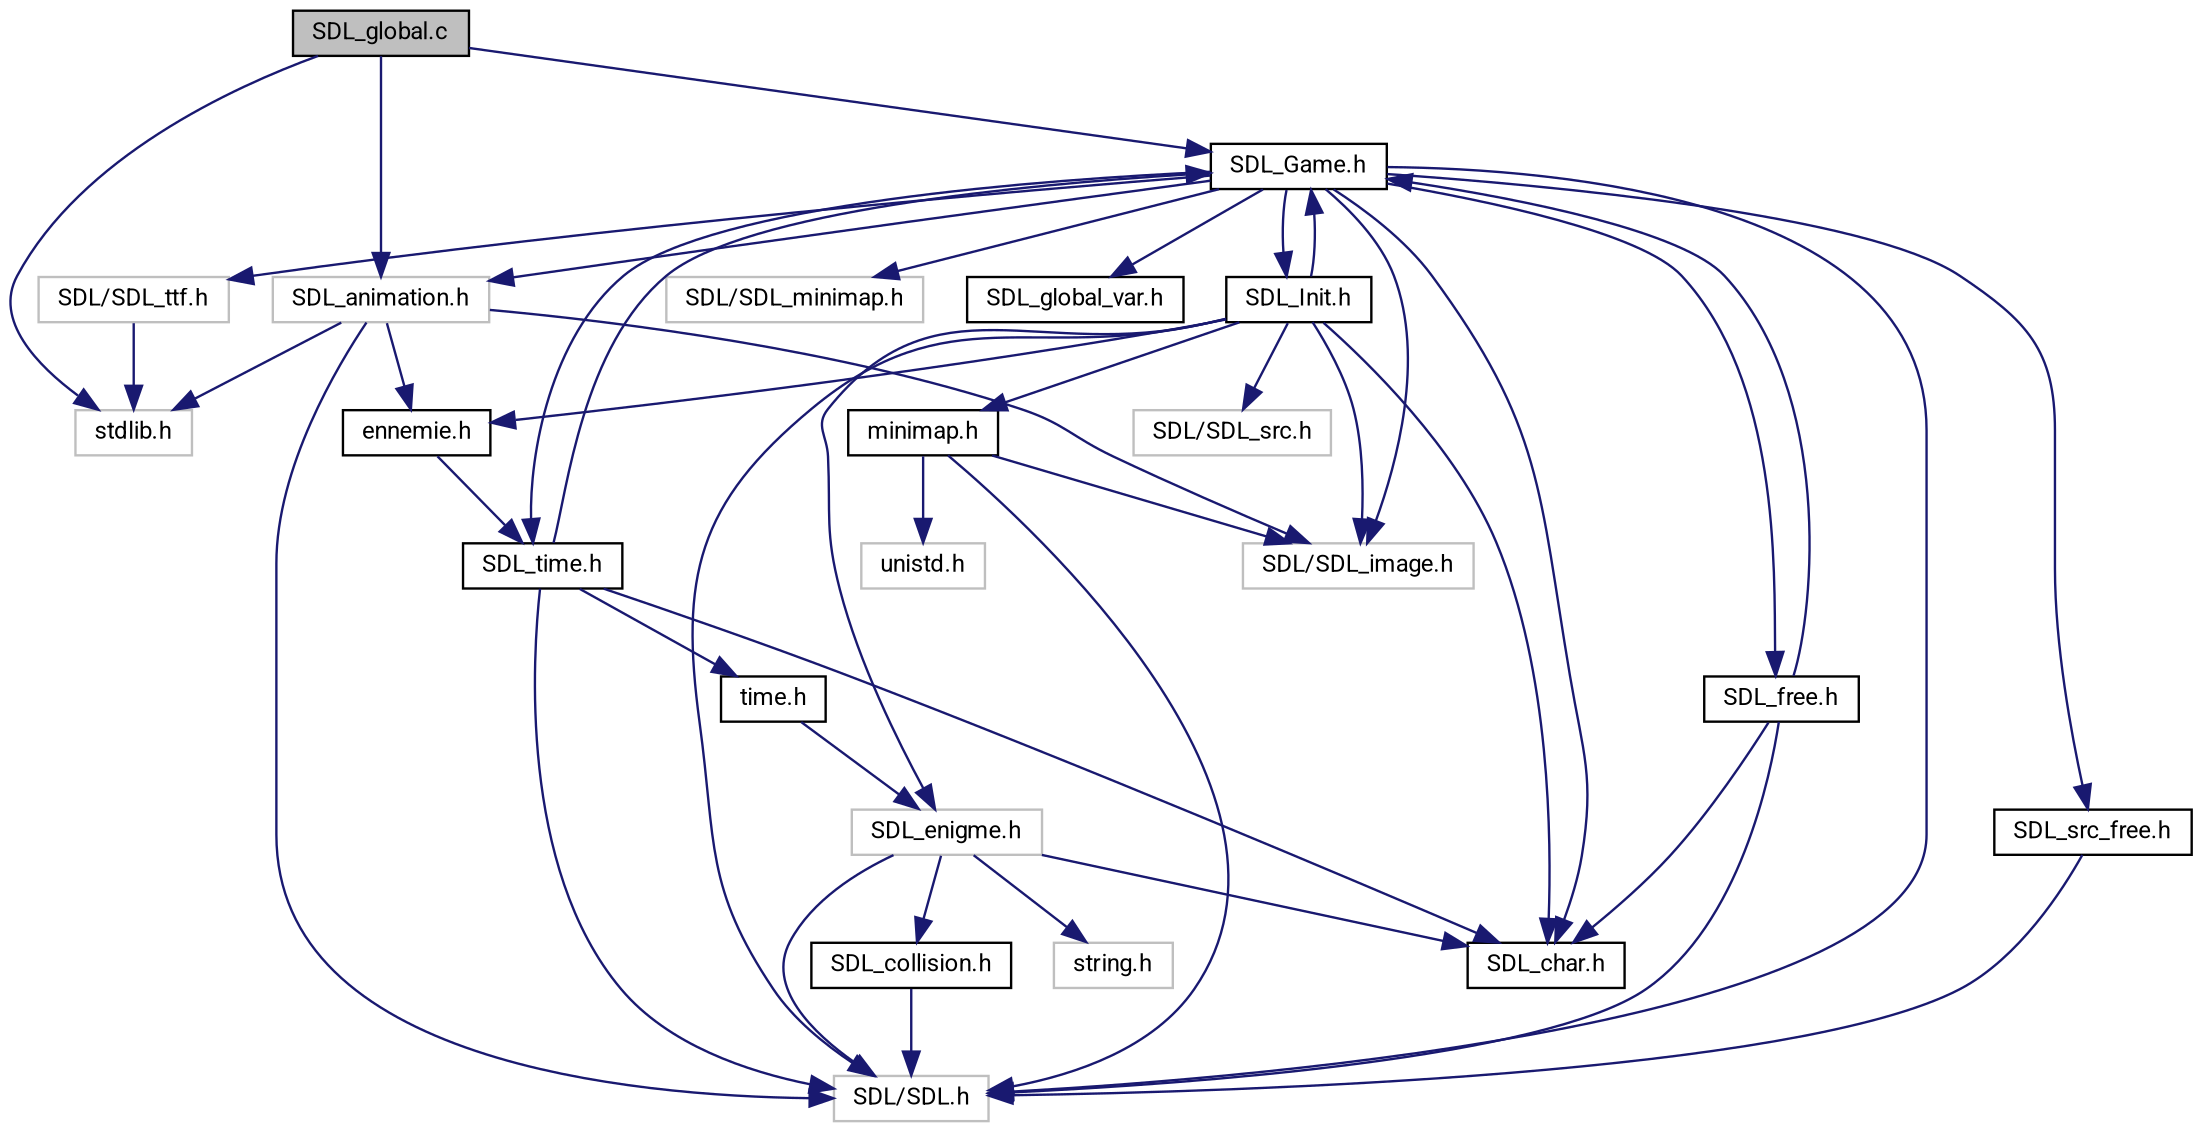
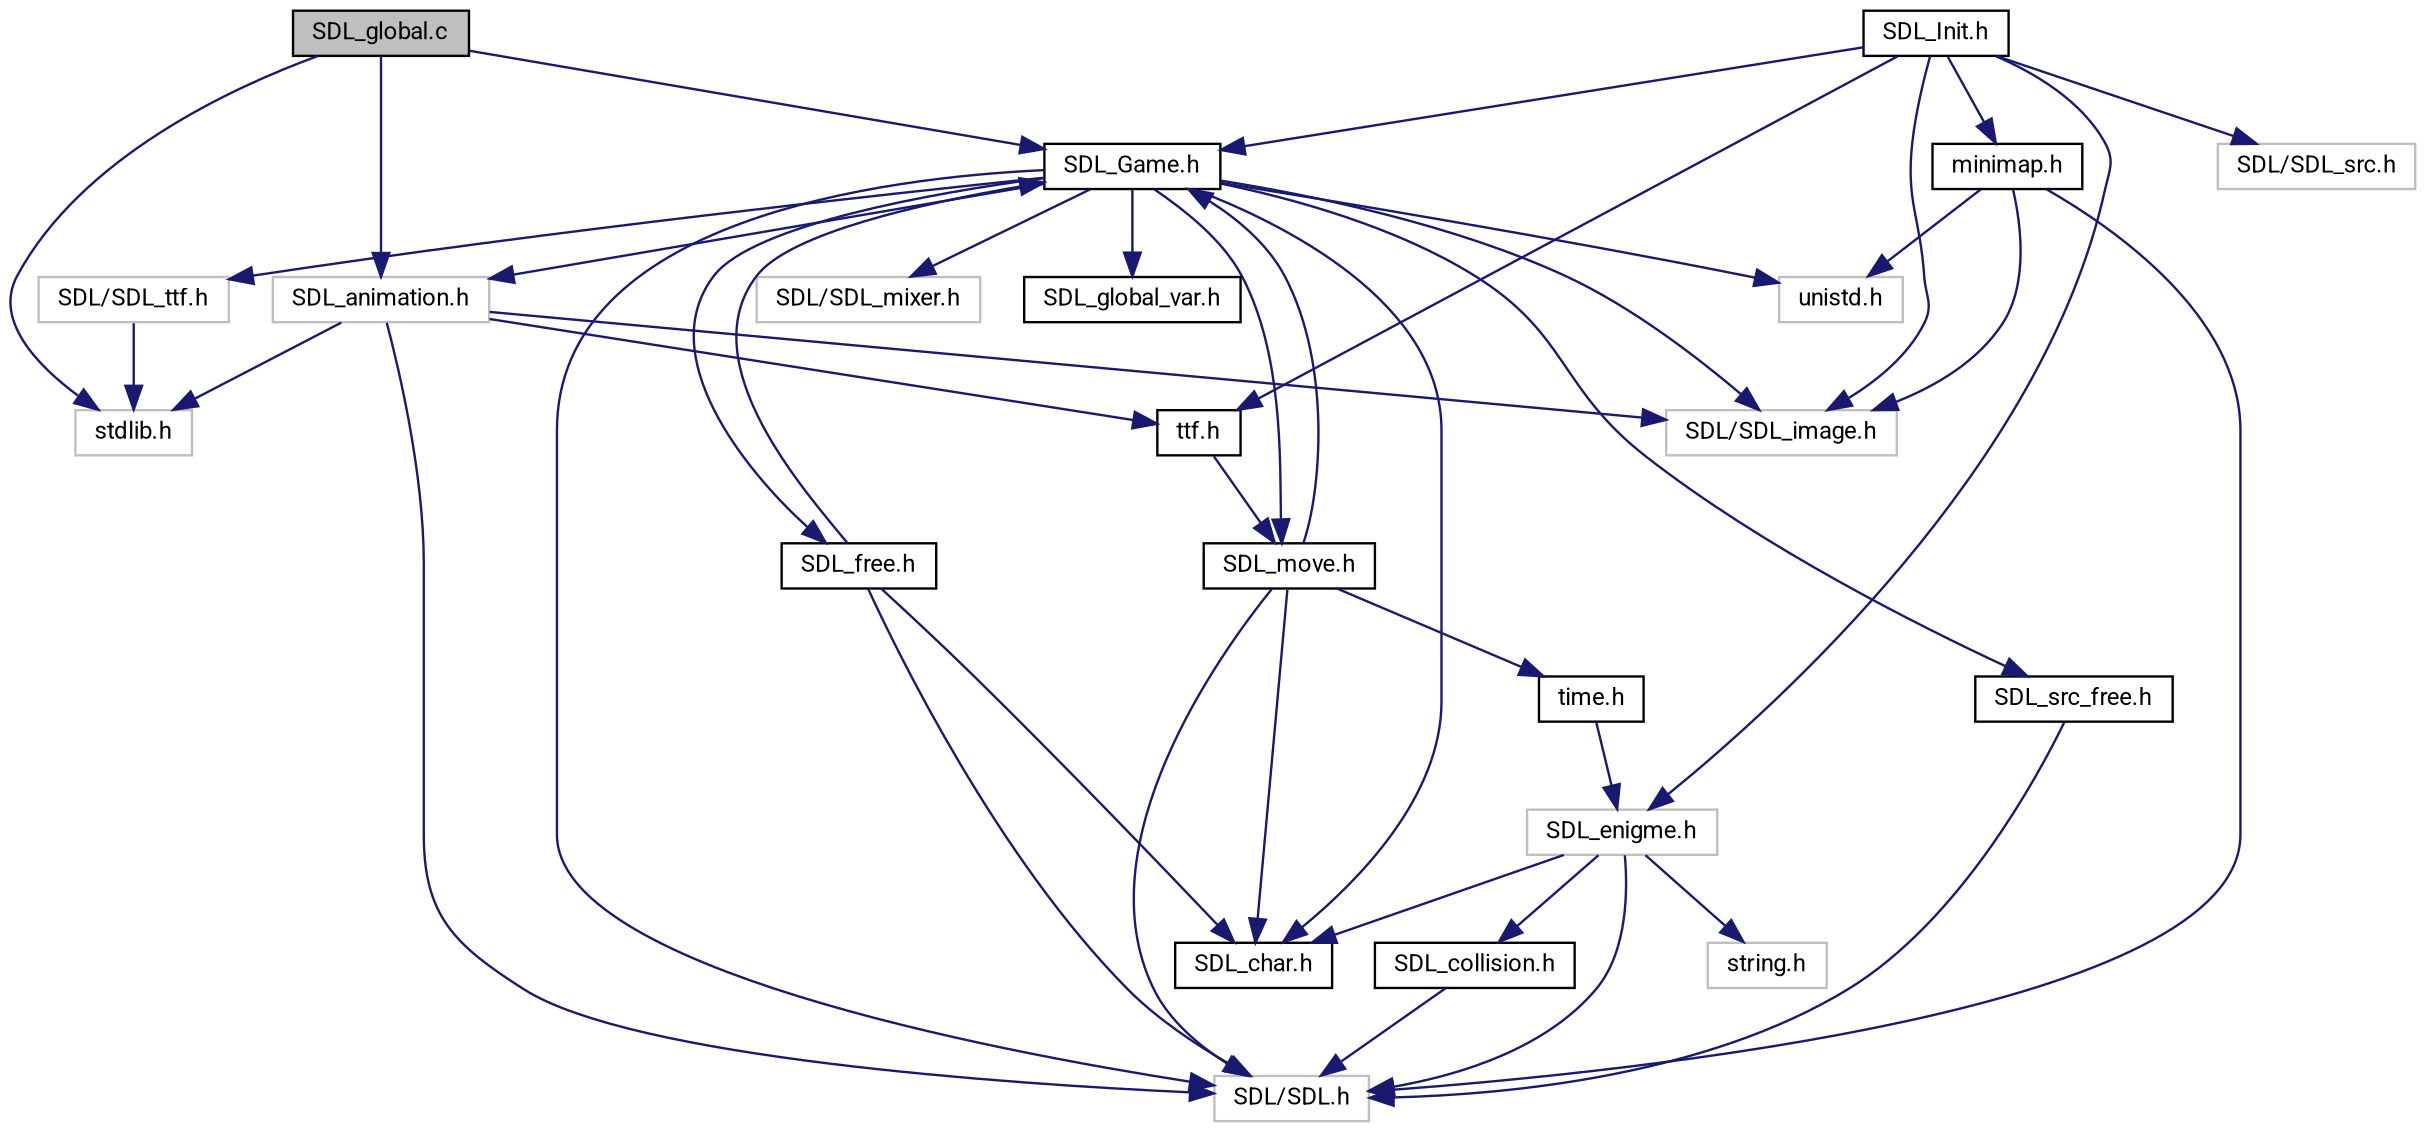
  digraph {
    node [color=black fillcolor=white fontname=Roboto fontsize=10 shape=record style=filled]
    edge [color=midnightblue fontname=Roboto fontsize=10 labelfontname=Roboto labelfontsize=10 style=solid]
    n1 [fillcolor=grey75 fontcolor=black height=0.2 label="SDL_global.c" width=0.4]
    n2 [color=grey75 height=0.2 label="stdlib.h" width=0.4]
    n3 [height=0.2 label="SDL_Game.h" width=0.4]
    n4 [color=grey75 height=0.2 label="SDL_animation.h" width=0.4]
    n5 [color=grey75 height=0.2 label="SDL/SDL.h" width=0.4]
    n6 [color=grey75 height=0.2 label="SDL/SDL_image.h" width=0.4]
-   n7 [color=grey75 height=0.2 label="SDL/SDL_minimap.h" width=0.4]
+   n7 [color=grey75 height=0.2 label="SDL/SDL_mixer.h" width=0.4]
    n8 [color=grey75 height=0.2 label="SDL/SDL_ttf.h" width=0.4]
    n9 [height=0.2 label="SDL_src_free.h" width=0.4]
    n10 [height=0.2 label="SDL_char.h" width=0.4]
-   n11 [height=0.2 label="SDL_time.h" width=0.4]
+   n11 [height=0.2 label="SDL_move.h" width=0.4]
    n12 [height=0.2 label="SDL_free.h" width=0.4]
    n13 [height=0.2 label="SDL_Init.h" width=0.4]
    n14 [height=0.2 label="SDL_global_var.h" width=0.4]
-   n15 [height=0.2 label="ennemie.h" width=0.4]
+   n15 [height=0.2 label="ttf.h" width=0.4]
    n16 [height=0.2 label="time.h" width=0.4]
    n17 [height=0.2 label="SDL_collision.h" width=0.4]
    n18 [color=grey75 height=0.2 label="SDL_enigme.h" width=0.4]
    n19 [height=0.2 label="minimap.h" width=0.4]
    n20 [color=grey75 height=0.2 label="SDL/SDL_src.h" width=0.4]
    n21 [color=grey75 height=0.2 label="string.h" width=0.4]
    n22 [color=grey75 height=0.2 label="unistd.h" width=0.4]
    n1 -> n2
    n1 -> n3
    n1 -> n4
    n3 -> n4
    n3 -> n5
    n3 -> n6
    n3 -> n7
    n3 -> n8
    n3 -> n9
    n3 -> n10
    n3 -> n11
    n3 -> n12
-   n3 -> n13
+   n3 -> n22
    n3 -> n14
    n4 -> n2
    n4 -> n5
    n4 -> n6
    n4 -> n15
    n8 -> n2
    n9 -> n5
    n11 -> n3
    n11 -> n5
    n11 -> n10
    n11 -> n16
    n12 -> n3
    n12 -> n5
    n12 -> n10
    n13 -> n3
-   n13 -> n5
    n13 -> n6
-   n13 -> n10
    n13 -> n15
    n13 -> n18
    n13 -> n19
    n13 -> n20
    n15 -> n11
    n16 -> n18
    n17 -> n5
    n18 -> n5
    n18 -> n10
    n18 -> n17
    n18 -> n21
    n19 -> n5
    n19 -> n6
    n19 -> n22
  }
